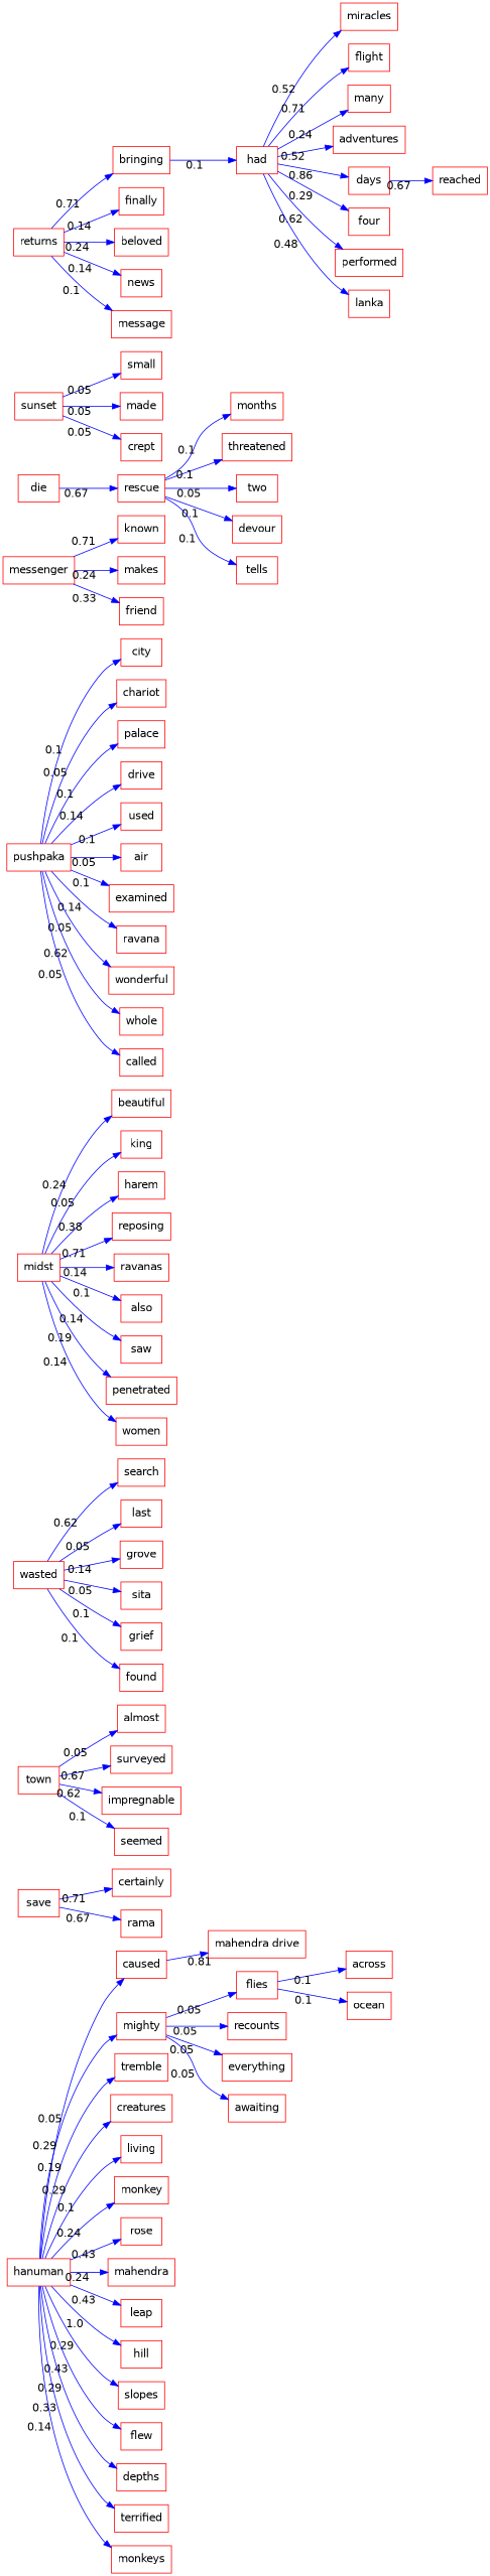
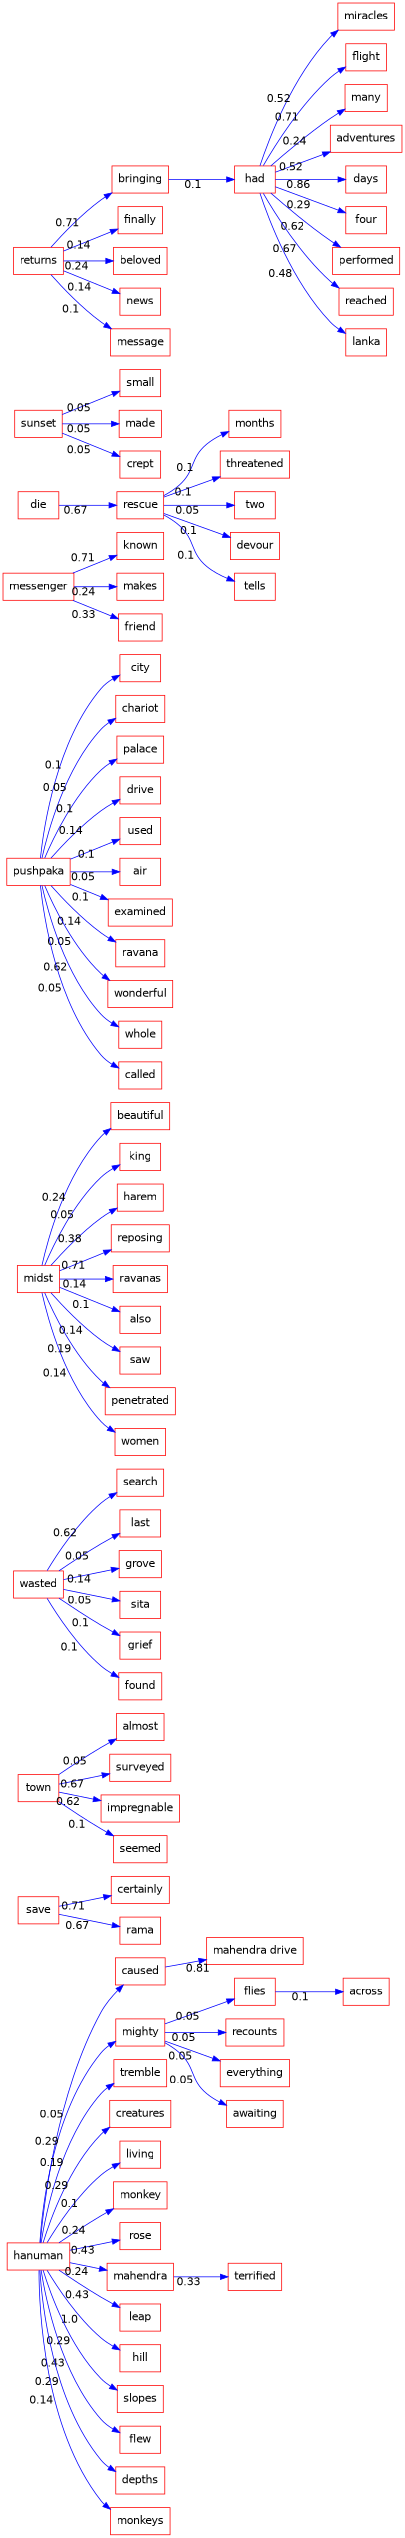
  strict digraph {
    fontname="DejaVu Sans"
    rankdir=LR
    node [color=red fontname="DejaVu Sans" shape=box]
    edge [color=blue fontname="DejaVu Sans" xlabel=0.05]
    hanuman
    caused
    mighty
    tremble
    creatures
    living
    monkey
    rose
    mahendra
    leap
    hill
    slopes
    flew
    depths
    terrified
    monkeys
    n17 [label="mahendra drive"]
    flies
    recounts
    everything
    awaiting
    across
-   ocean
    save
    certainly
    rama
    town
    almost
    surveyed
    impregnable
    seemed
    wasted
    search
    last
    grove
    sita
    grief
    found
    midst
    beautiful
    king
    harem
    reposing
    ravanas
    also
    saw
    penetrated
    women
    pushpaka
    city
    chariot
    palace
    drive
    used
    air
    examined
    ravana
    wonderful
    whole
    called
    messenger
    known
    makes
    friend
    rescue
    months
    threatened
    two
    devour
    tells
    die
    sunset
    small
    made
    crept
    returns
    bringing
    finally
    beloved
    news
    message
    had
    miracles
    flight
    many
    adventures
    days
    four
    performed
    reached
    lanka
    hanuman -> caused
    hanuman -> mighty [xlabel=0.29]
    hanuman -> tremble [xlabel=0.19]
    hanuman -> creatures [xlabel=0.29]
    hanuman -> living [xlabel=0.1]
    hanuman -> monkey [xlabel=0.24]
    hanuman -> rose [xlabel=0.43]
    hanuman -> mahendra [xlabel=0.24]
    hanuman -> leap [xlabel=0.43]
    hanuman -> hill [xlabel=1.0]
    hanuman -> slopes [xlabel=0.29]
    hanuman -> flew [xlabel=0.43]
    hanuman -> depths [xlabel=0.29]
-   hanuman -> terrified [xlabel=0.33]
+   mahendra -> terrified [xlabel=0.33]
    hanuman -> monkeys [xlabel=0.14]
    caused -> n17 [xlabel=0.81]
    mighty -> flies
    mighty -> recounts
    mighty -> everything
    mighty -> awaiting
    flies -> across [xlabel=0.1]
-   flies -> ocean [xlabel=0.1]
    save -> certainly [xlabel=0.71]
    save -> rama [xlabel=0.67]
    town -> almost
    town -> surveyed [xlabel=0.67]
    town -> impregnable [xlabel=0.62]
    town -> seemed [xlabel=0.1]
    wasted -> search [xlabel=0.62]
    wasted -> last
    wasted -> grove [xlabel=0.14]
    wasted -> sita
    wasted -> grief [xlabel=0.1]
    wasted -> found [xlabel=0.1]
    midst -> beautiful [xlabel=0.24]
    midst -> king
    midst -> harem [xlabel=0.38]
    midst -> reposing [xlabel=0.71]
    midst -> ravanas [xlabel=0.14]
    midst -> also [xlabel=0.1]
    midst -> saw [xlabel=0.14]
    midst -> penetrated [xlabel=0.19]
    midst -> women [xlabel=0.14]
    pushpaka -> city [xlabel=0.1]
    pushpaka -> chariot
    pushpaka -> palace [xlabel=0.1]
    pushpaka -> drive [xlabel=0.14]
    pushpaka -> used [xlabel=0.1]
    pushpaka -> air
    pushpaka -> examined [xlabel=0.1]
    pushpaka -> ravana [xlabel=0.14]
    pushpaka -> wonderful
    pushpaka -> whole [xlabel=0.62]
    pushpaka -> called
    messenger -> known [xlabel=0.71]
    messenger -> makes [xlabel=0.24]
    messenger -> friend [xlabel=0.33]
    rescue -> months [xlabel=0.1]
    rescue -> threatened [xlabel=0.1]
    rescue -> two
    rescue -> devour [xlabel=0.1]
    rescue -> tells [xlabel=0.1]
    die -> rescue [xlabel=0.67]
    sunset -> small
    sunset -> made
    sunset -> crept
    returns -> bringing [xlabel=0.71]
    returns -> finally [xlabel=0.14]
    returns -> beloved [xlabel=0.24]
    returns -> news [xlabel=0.14]
    returns -> message [xlabel=0.1]
    bringing -> had [xlabel=0.1]
    had -> miracles [xlabel=0.52]
    had -> flight [xlabel=0.71]
    had -> many [xlabel=0.24]
    had -> adventures [xlabel=0.52]
    had -> days [xlabel=0.86]
    had -> four [xlabel=0.29]
    had -> performed [xlabel=0.62]
-   days -> reached [xlabel=0.67]
+   had -> reached [xlabel=0.67]
    had -> lanka [xlabel=0.48]
  }
